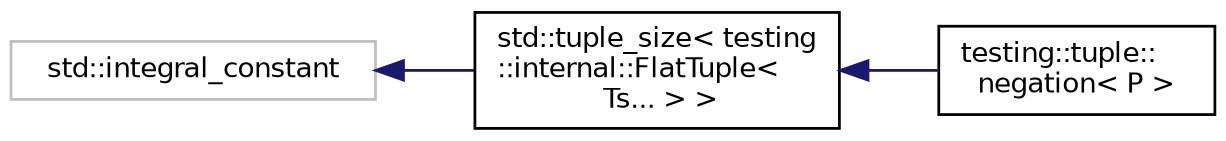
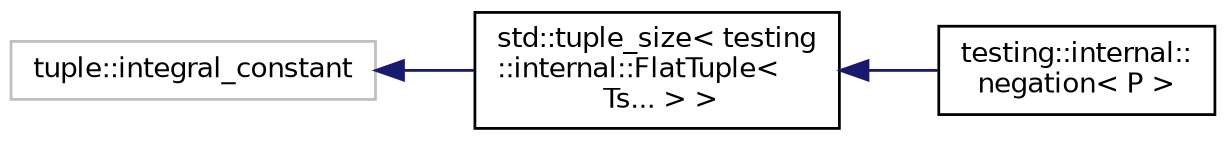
  digraph {
    rankdir=LR
    node [color=black fillcolor=white fontname=Helvetica fontsize=10 shape=record style=filled]
    edge [color=midnightblue dir=back fontname=Helvetica fontsize=10 labelfontname=Helvetica labelfontsize=10 style=solid]
-   n1 [color=grey75 height=0.2 label="std::integral_constant" width=0.4]
+   n1 [color=grey75 height=0.2 label="tuple::integral_constant" width=0.4]
    n2 [height=0.2 label="std::tuple_size\< testing\l::internal::FlatTuple\<\l Ts... \> \>" width=0.4]
-   n3 [height=0.2 label="testing::tuple::\lnegation\< P \>" width=0.4]
+   n3 [height=0.2 label="testing::internal::\lnegation\< P \>" width=0.4]
    n1 -> n2
    n2 -> n3
  }
